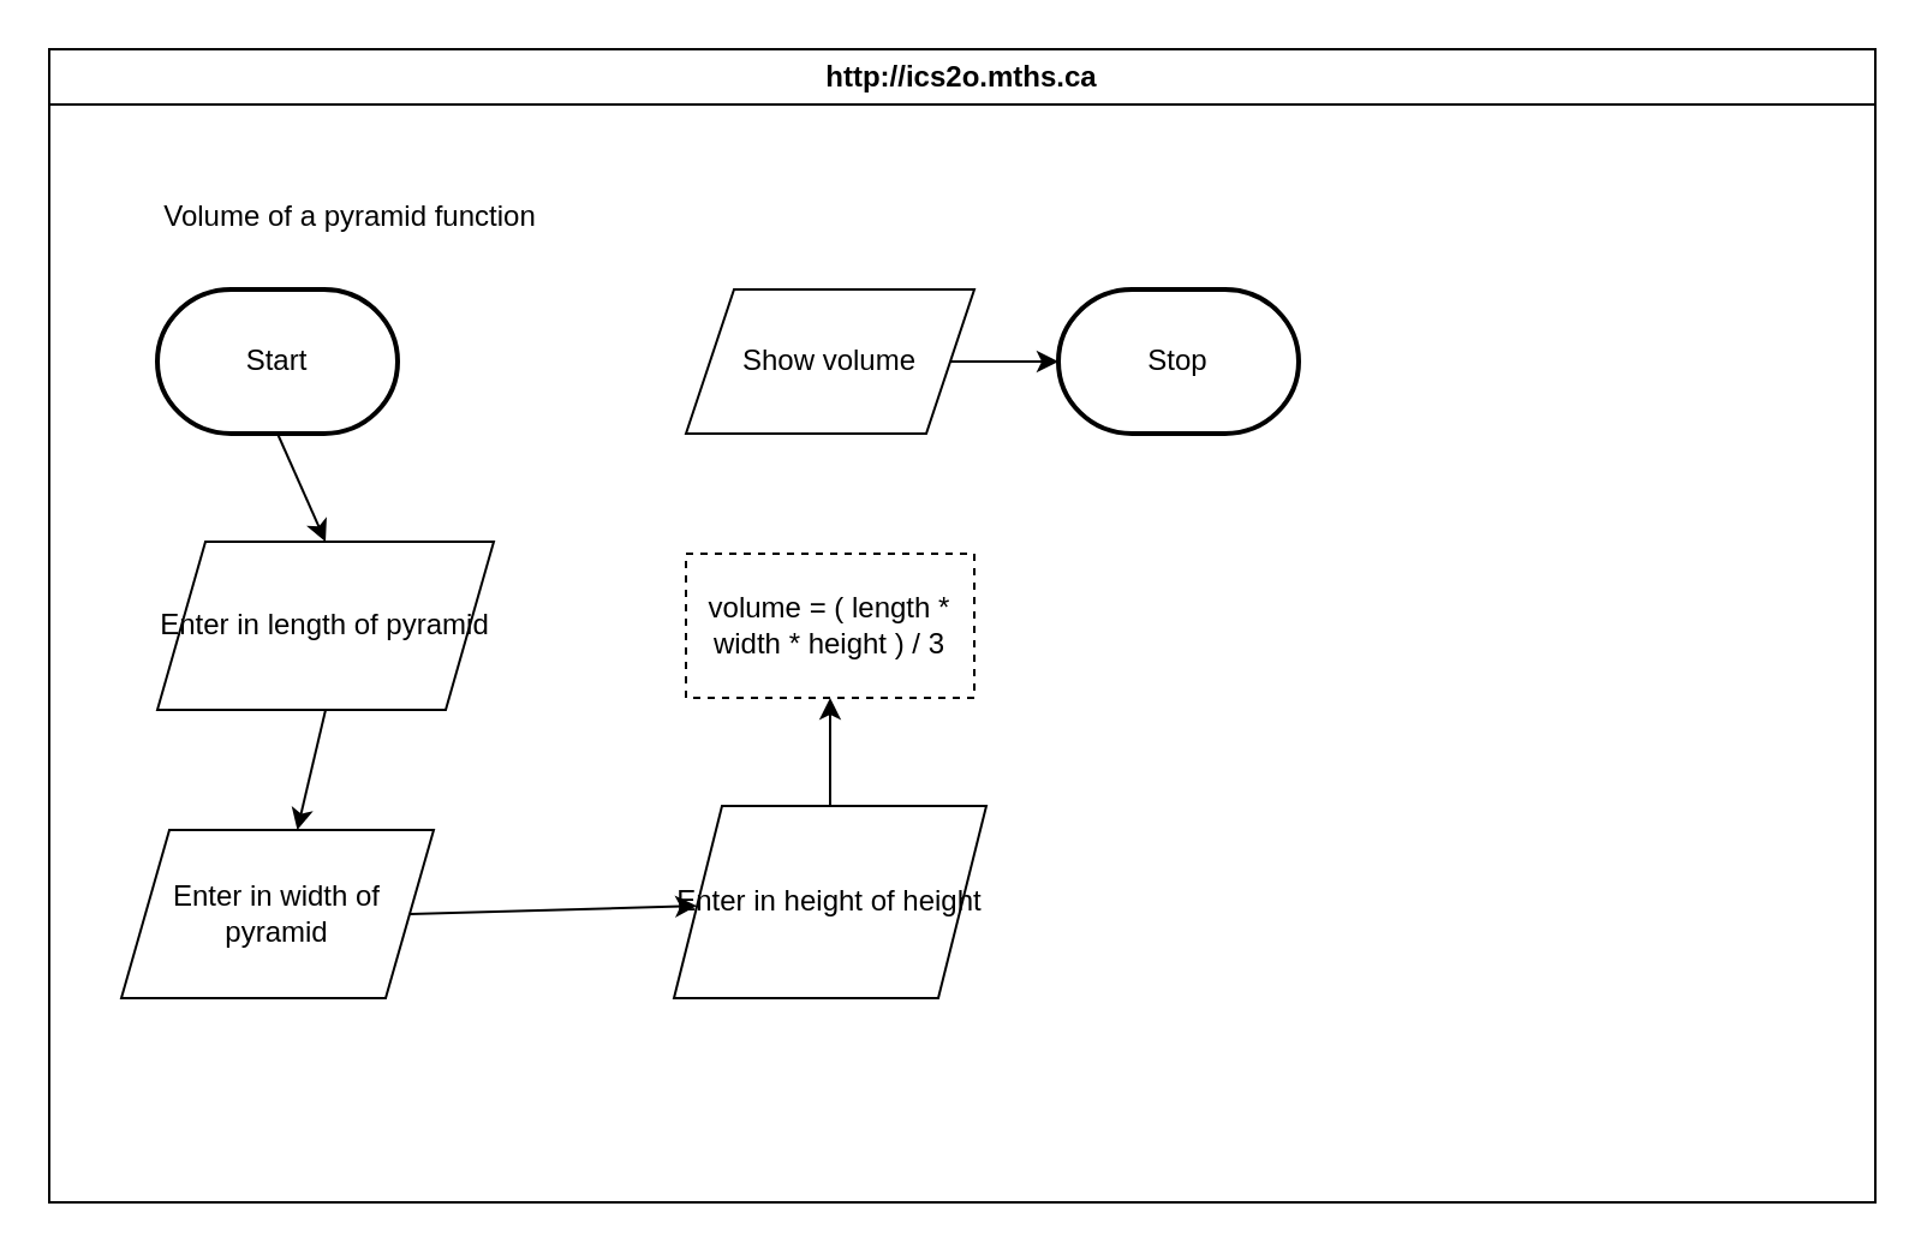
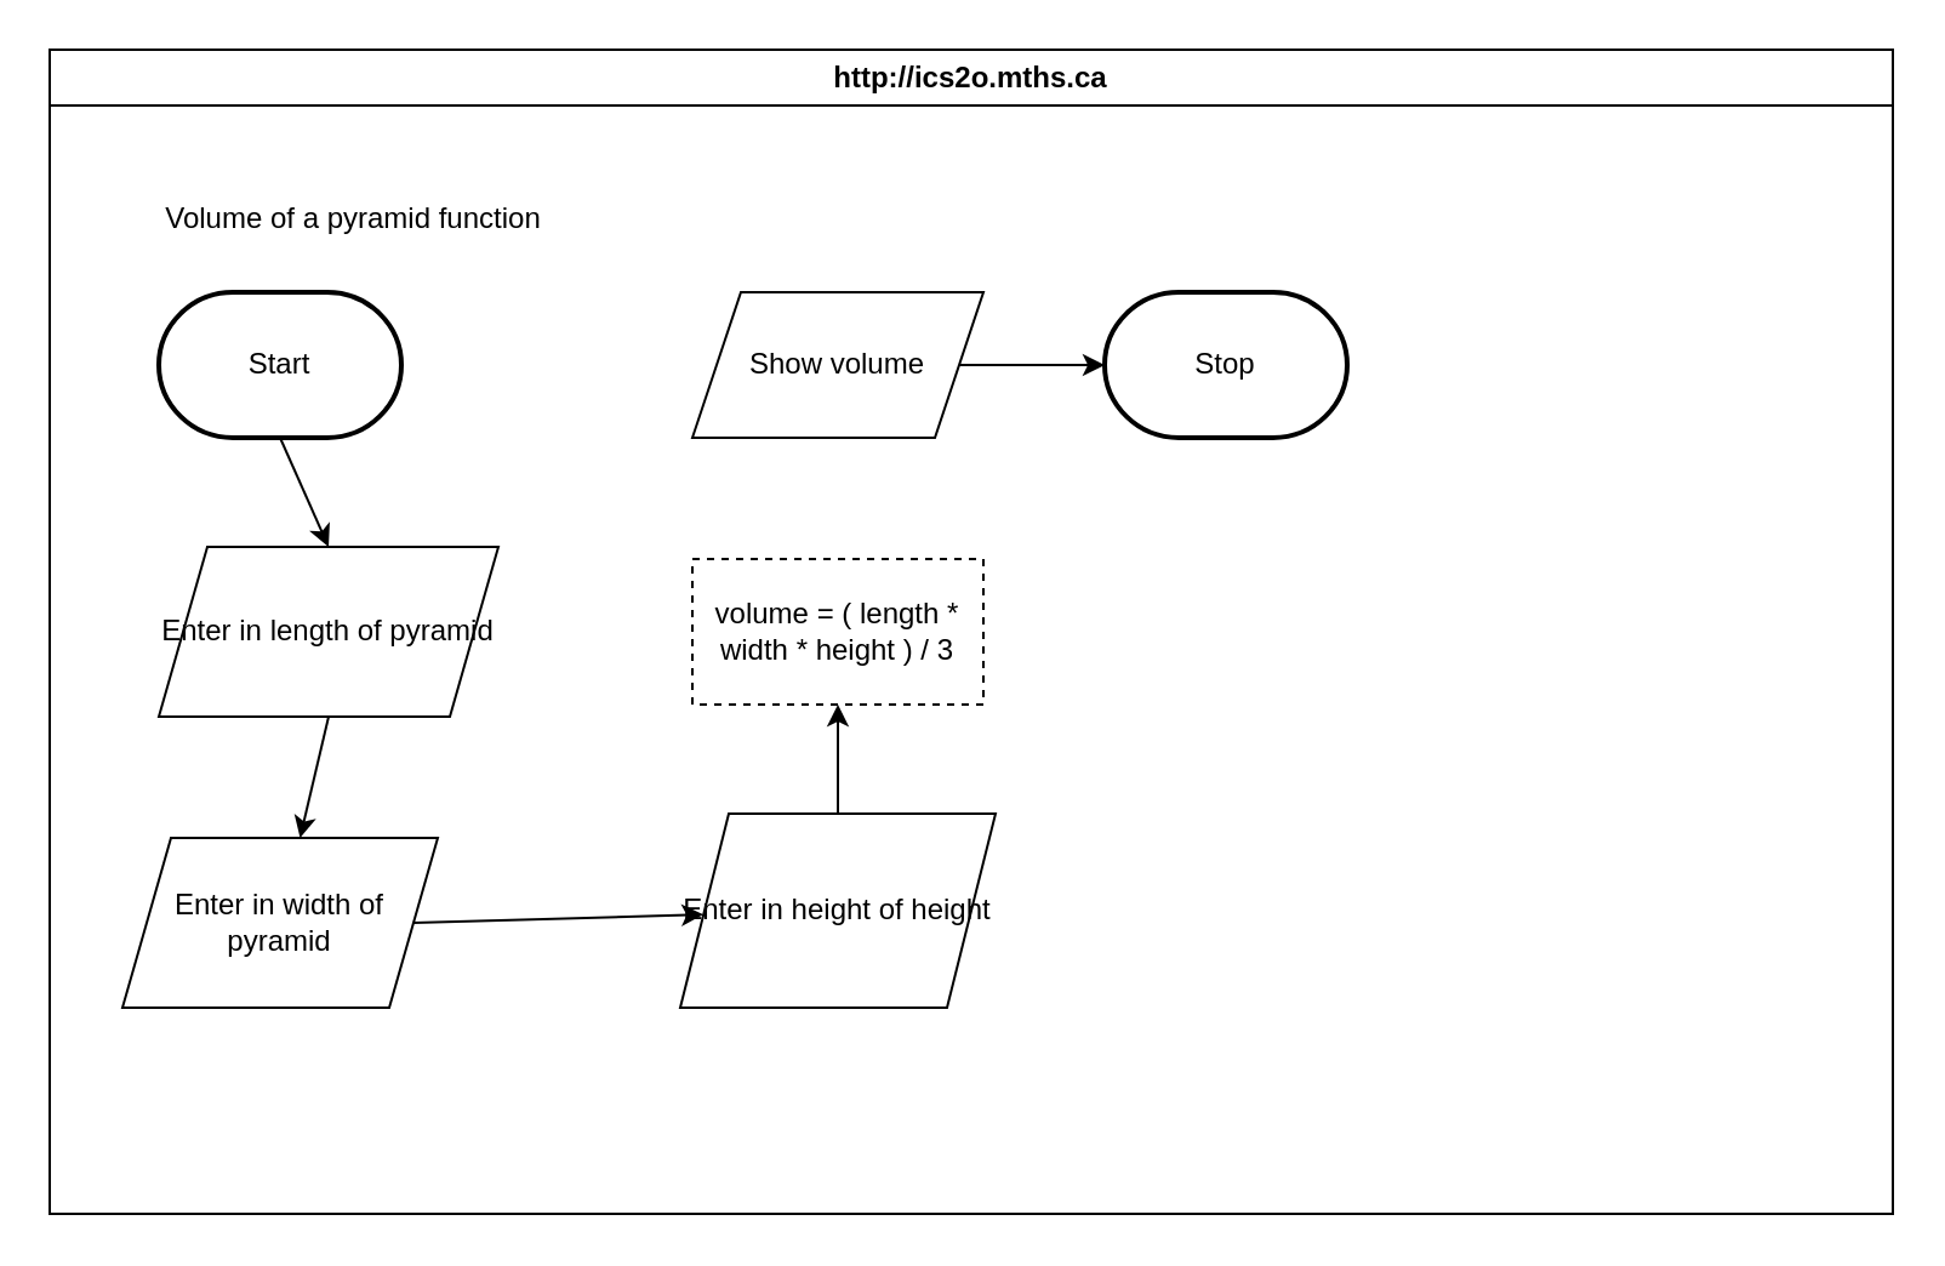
  <mxCell id="0" />
  <mxCell id="1" parent="0" />
  <mxCell id="2" value="http://ics2o.mths.ca" style="swimlane;whiteSpace=wrap;html=1;" parent="1" vertex="1"><mxGeometry x="20" y="20" width="760" height="480" as="geometry" /></mxCell>
  <mxCell id="3" style="edgeStyle=none;html=1;exitX=0.5;exitY=1;exitDx=0;exitDy=0;exitPerimeter=0;entryX=0.5;entryY=0;entryDx=0;entryDy=0;" edge="1" parent="2" source="4" target="9"><mxGeometry relative="1" as="geometry" /></mxCell>
  <mxCell id="4" value="Start" style="strokeWidth=2;html=1;shape=mxgraph.flowchart.terminator;whiteSpace=wrap;" vertex="1" parent="2"><mxGeometry x="45" y="100" width="100" height="60" as="geometry" /></mxCell>
  <mxCell id="5" style="edgeStyle=none;html=1;exitX=1;exitY=0.5;exitDx=0;exitDy=0;" edge="1" parent="2" source="6" target="7"><mxGeometry relative="1" as="geometry" /></mxCell>
  <mxCell id="6" value="Enter in width of pyramid" style="shape=parallelogram;perimeter=parallelogramPerimeter;whiteSpace=wrap;html=1;fixedSize=1;" vertex="1" parent="2"><mxGeometry x="30" y="325" width="130" height="70" as="geometry" /></mxCell>
  <mxCell id="7" value="Enter in height of height" style="shape=parallelogram;perimeter=parallelogramPerimeter;whiteSpace=wrap;html=1;fixedSize=1;" vertex="1" parent="2"><mxGeometry x="260" y="315" width="130" height="80" as="geometry" /></mxCell>
  <mxCell id="8" style="edgeStyle=none;html=1;exitX=0.5;exitY=1;exitDx=0;exitDy=0;" edge="1" parent="2" source="9" target="6"><mxGeometry relative="1" as="geometry" /></mxCell>
  <mxCell id="9" value="Enter in length of pyramid" style="shape=parallelogram;perimeter=parallelogramPerimeter;whiteSpace=wrap;html=1;fixedSize=1;" vertex="1" parent="2"><mxGeometry x="45" y="205" width="140" height="70" as="geometry" /></mxCell>
  <mxCell id="10" value="Volume of a pyramid function" style="text;html=1;align=center;verticalAlign=middle;resizable=0;points=[];autosize=1;strokeColor=none;fillColor=none;" vertex="1" parent="2"><mxGeometry x="35" y="55" width="180" height="30" as="geometry" /></mxCell>
  <mxCell id="11" style="edgeStyle=none;html=1;exitX=1;exitY=0.5;exitDx=0;exitDy=0;entryX=0;entryY=0.5;entryDx=0;entryDy=0;entryPerimeter=0;" edge="1" parent="2" source="12" target="13"><mxGeometry relative="1" as="geometry" /></mxCell>
  <mxCell id="12" value="Show volume" style="shape=parallelogram;perimeter=parallelogramPerimeter;whiteSpace=wrap;html=1;fixedSize=1;" vertex="1" parent="2"><mxGeometry x="265" y="100" width="120" height="60" as="geometry" /></mxCell>
- <mxCell id="13" value="Stop" style="strokeWidth=2;html=1;shape=mxgraph.flowchart.terminator;whiteSpace=wrap;" vertex="1" parent="2"><mxGeometry x="420" y="100" width="100" height="60" as="geometry" /></mxCell>
+ <mxCell id="13" value="Stop" style="strokeWidth=2;html=1;shape=mxgraph.flowchart.terminator;whiteSpace=wrap;" vertex="1" parent="2"><mxGeometry x="435" y="100" width="100" height="60" as="geometry" /></mxCell>
  <mxCell id="14" value="volume = ( length * width * height ) / 3" style="rounded=0;whiteSpace=wrap;html=1;dashed=1;" vertex="1" parent="2"><mxGeometry x="265" y="210" width="120" height="60" as="geometry" /></mxCell>
  <mxCell id="15" style="edgeStyle=none;html=1;exitX=0.5;exitY=0;exitDx=0;exitDy=0;" edge="1" parent="2" source="7" target="14"><mxGeometry relative="1" as="geometry" /></mxCell>
